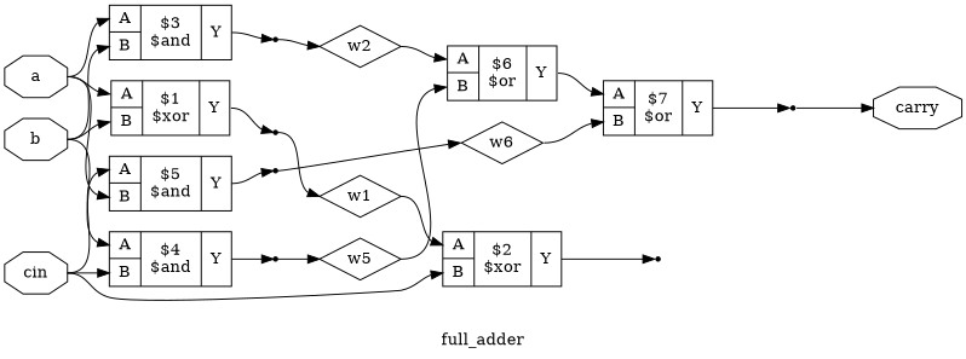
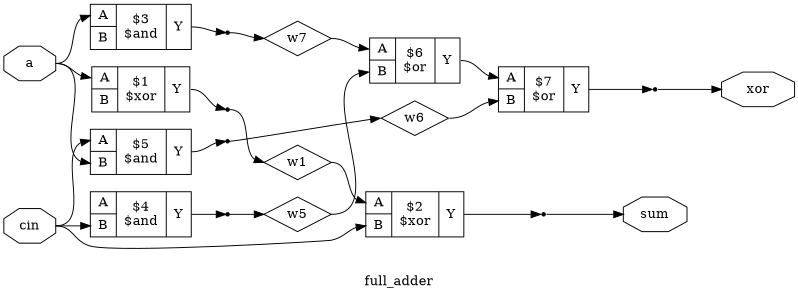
  digraph {
    label=full_adder
    rankdir=LR
    remincross=true
    node [shape=record]
    edge [color=black fontcolor=black headport=w tailport=e]
    n1 [color=black fontcolor=black label=w6 shape=diamond]
    n2 [label="{{<p17> A|<p18> B}|$7\n$or|{<p19> Y}}"]
    x5 [shape=point]
    n4 [color=black fontcolor=black label=w5 shape=diamond]
    n5 [label="{{<p17> A|<p18> B}|$6\n$or|{<p19> Y}}"]
-   n6 [color=black fontcolor=black label=w2 shape=diamond]
+   n6 [color=black fontcolor=black label=w7 shape=diamond]
    n7 [color=black fontcolor=black label=w1 shape=diamond]
    n8 [label="{{<p17> A|<p18> B}|$2\n$xor|{<p19> Y}}"]
    x1 [shape=point]
-   n10 [color=black fontcolor=black label=carry shape=octagon]
+   n10 [color=black fontcolor=black label=xor shape=octagon]
+   n11 [color=black fontcolor=black label=sum shape=octagon]
    n12 [color=black fontcolor=black label=cin shape=octagon]
    n13 [label="{{<p17> A|<p18> B}|$5\n$and|{<p19> Y}}"]
    n14 [label="{{<p17> A|<p18> B}|$4\n$and|{<p19> Y}}"]
    x4 [shape=point]
    x3 [shape=point]
-   n17 [color=black fontcolor=black label=b shape=octagon]
    n18 [label="{{<p17> A|<p18> B}|$3\n$and|{<p19> Y}}"]
    n19 [label="{{<p17> A|<p18> B}|$1\n$xor|{<p19> Y}}"]
    x2 [shape=point]
    x0 [shape=point]
    n22 [color=black fontcolor=black label=a shape=octagon]
    n1 -> n2 [headport="p18:w"]
    n2 -> x5 [tailport="p19:e"]
    x5 -> n10
    n4 -> n5 [headport="p18:w"]
    n5 -> n2 [headport="p17:w" tailport="p19:e"]
    n6 -> n5 [headport="p17:w"]
    n7 -> n8 [headport="p17:w"]
    n8 -> x1 [tailport="p19:e"]
+   x1 -> n11
    n12 -> n8 [headport="p18:w"]
    n12 -> n13 [headport="p17:w"]
    n12 -> n14 [headport="p18:w"]
    n13 -> x4 [tailport="p19:e"]
    n14 -> x3 [tailport="p19:e"]
    x4 -> n1
    x3 -> n4
-   n17 -> n14 [headport="p17:w"]
-   n17 -> n18 [headport="p18:w"]
-   n17 -> n19 [headport="p18:w"]
    n18 -> x2 [tailport="p19:e"]
    n19 -> x0 [tailport="p19:e"]
    x2 -> n6
    x0 -> n7
    n22 -> n13 [headport="p18:w"]
    n22 -> n18 [headport="p17:w"]
    n22 -> n19 [headport="p17:w"]
  }
